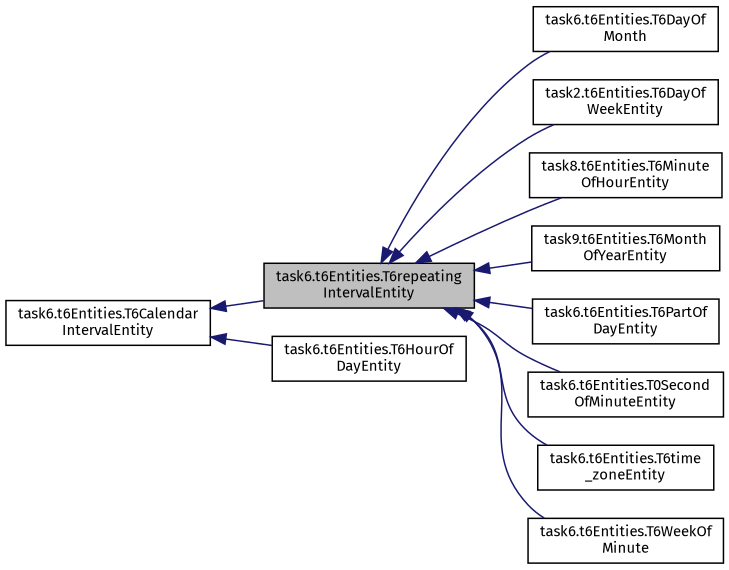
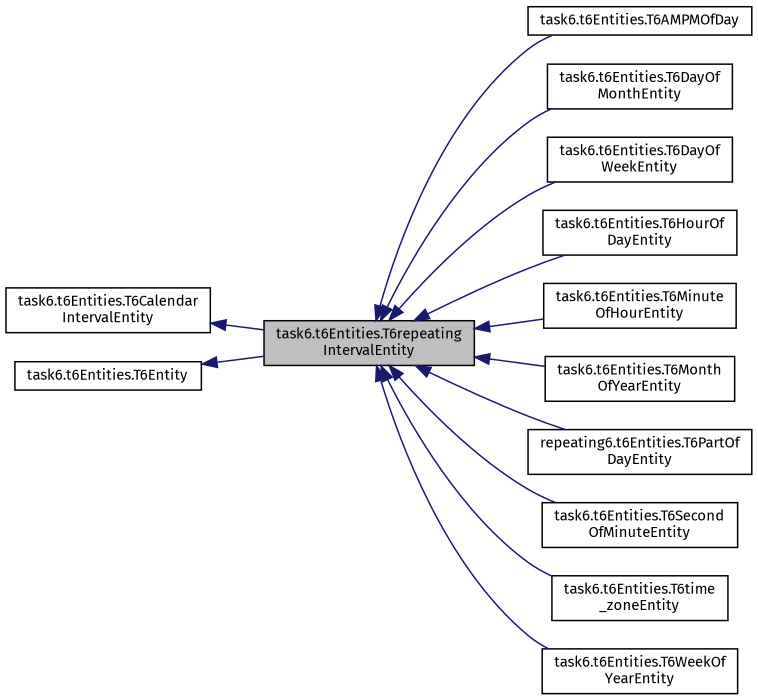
  digraph {
    fontname="Fira Sans"
    rankdir=LR
    node [color=black fillcolor=white fontname="Fira Sans" fontsize=10 shape=record style=filled]
    edge [color=midnightblue dir=back fontname="Fira Sans" fontsize=10 labelfontname=Helvetica labelfontsize=10 style=solid]
    n1 [fillcolor=grey75 fontcolor=black height=0.2 label="task6.t6Entities.T6repeating\lIntervalEntity" width=0.4]
-   n3 [height=0.2 label="task6.t6Entities.T6DayOf\lMonth" width=0.4]
-   n4 [height=0.2 label="task2.t6Entities.T6DayOf\lWeekEntity" width=0.4]
+   n2 [height=0.2 label="task6.t6Entities.T6AMPMOfDay" width=0.4]
+   n3 [height=0.2 label="task6.t6Entities.T6DayOf\lMonthEntity" width=0.4]
+   n4 [height=0.2 label="task6.t6Entities.T6DayOf\lWeekEntity" width=0.4]
    n5 [height=0.2 label="task6.t6Entities.T6HourOf\lDayEntity" width=0.4]
-   n6 [height=0.2 label="task8.t6Entities.T6Minute\lOfHourEntity" width=0.4]
-   n7 [height=0.2 label="task9.t6Entities.T6Month\lOfYearEntity" width=0.4]
-   n8 [height=0.2 label="task6.t6Entities.T6PartOf\lDayEntity" width=0.4]
-   n9 [height=0.2 label="task6.t6Entities.T0Second\lOfMinuteEntity" width=0.4]
+   n6 [height=0.2 label="task6.t6Entities.T6Minute\lOfHourEntity" width=0.4]
+   n7 [height=0.2 label="task6.t6Entities.T6Month\lOfYearEntity" width=0.4]
+   n8 [height=0.2 label="repeating6.t6Entities.T6PartOf\lDayEntity" width=0.4]
+   n9 [height=0.2 label="task6.t6Entities.T6Second\lOfMinuteEntity" width=0.4]
    n10 [height=0.2 label="task6.t6Entities.T6time\l_zoneEntity" width=0.4]
-   n11 [height=0.2 label="task6.t6Entities.T6WeekOf\lMinute" width=0.4]
+   n11 [height=0.2 label="task6.t6Entities.T6WeekOf\lYearEntity" width=0.4]
    n12 [height=0.2 label="task6.t6Entities.T6Calendar\lIntervalEntity" width=0.4]
+   n13 [height=0.2 label="task6.t6Entities.T6Entity" width=0.4]
+   n1 -> n2
    n1 -> n3
    n1 -> n4
-   n12 -> n5
+   n1 -> n5
    n1 -> n6
    n1 -> n7
    n1 -> n8
    n1 -> n9
    n1 -> n10
    n1 -> n11
    n12 -> n1
+   n13 -> n1
  }
